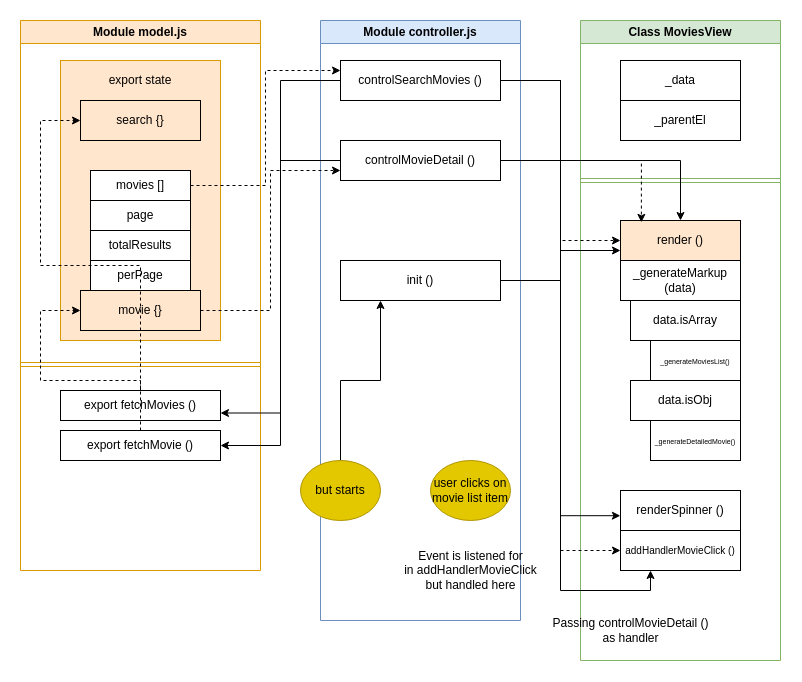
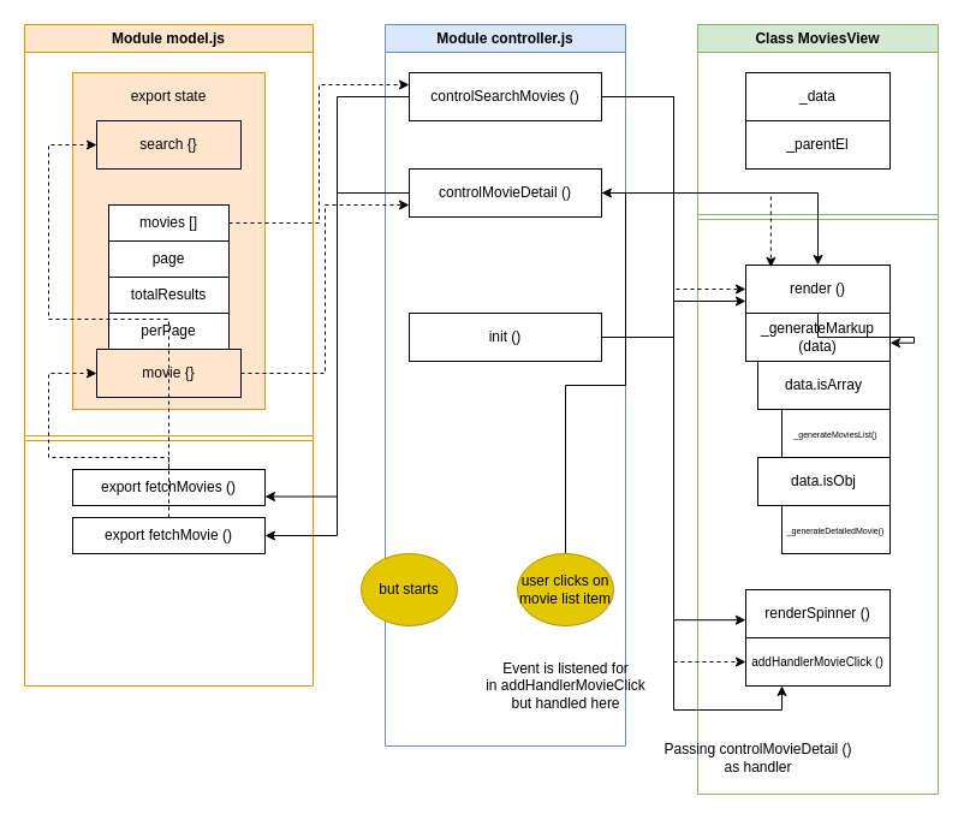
  <mxCell id="0" />
  <mxCell id="1" parent="0" />
  <mxCell id="2" value="Module model.js" style="swimlane;whiteSpace=wrap;html=1;fillColor=#ffe6cc;strokeColor=#d79b00;" parent="1" vertex="1"><mxGeometry x="20" y="20" width="240" height="550" as="geometry"><mxRectangle x="60" y="240" width="130" height="30" as="alternateBounds" /></mxGeometry></mxCell>
  <mxCell id="3" value="" style="rounded=0;whiteSpace=wrap;html=1;fillColor=#ffe6cc;strokeColor=#d79b00;" parent="2" vertex="1"><mxGeometry x="40" y="40" width="160" height="280" as="geometry" /></mxCell>
  <mxCell id="4" value="export state" style="rounded=0;whiteSpace=wrap;html=1;strokeColor=none;fillColor=none;" parent="2" vertex="1"><mxGeometry x="40" y="40" width="160" height="40" as="geometry" /></mxCell>
  <mxCell id="5" value="search {}" style="rounded=0;whiteSpace=wrap;html=1;fillColor=none;" parent="2" vertex="1"><mxGeometry x="60" y="80" width="120" height="40" as="geometry" /></mxCell>
  <mxCell id="6" value="page" style="rounded=0;whiteSpace=wrap;html=1;" parent="2" vertex="1"><mxGeometry x="70" y="180" width="100" height="30" as="geometry" /></mxCell>
  <mxCell id="7" value="totalResults" style="rounded=0;whiteSpace=wrap;html=1;" parent="2" vertex="1"><mxGeometry x="70" y="210" width="100" height="30" as="geometry" /></mxCell>
  <mxCell id="8" value="movies []" style="rounded=0;whiteSpace=wrap;html=1;" parent="2" vertex="1"><mxGeometry x="70" y="150" width="100" height="30" as="geometry" /></mxCell>
  <mxCell id="9" value="perPage" style="rounded=0;whiteSpace=wrap;html=1;" parent="2" vertex="1"><mxGeometry x="70" y="240" width="100" height="30" as="geometry" /></mxCell>
  <mxCell id="10" value="" style="shape=link;html=1;rounded=0;fillColor=#ffe6cc;strokeColor=#d79b00;" parent="2" edge="1"><mxGeometry width="100" relative="1" as="geometry"><mxPoint y="344" as="sourcePoint" /><mxPoint x="240" y="344" as="targetPoint" /></mxGeometry></mxCell>
  <mxCell id="11" style="edgeStyle=orthogonalEdgeStyle;rounded=0;orthogonalLoop=1;jettySize=auto;html=1;entryX=0;entryY=0.5;entryDx=0;entryDy=0;dashed=1;" parent="2" source="12" target="5" edge="1"><mxGeometry relative="1" as="geometry" /></mxCell>
  <mxCell id="12" value="export fetchMovies ()" style="rounded=0;whiteSpace=wrap;html=1;" parent="2" vertex="1"><mxGeometry x="40" y="370" width="160" height="30" as="geometry" /></mxCell>
  <mxCell id="13" style="edgeStyle=orthogonalEdgeStyle;rounded=0;orthogonalLoop=1;jettySize=auto;html=1;entryX=0;entryY=0.5;entryDx=0;entryDy=0;dashed=1;" parent="2" source="14" target="15" edge="1"><mxGeometry relative="1" as="geometry" /></mxCell>
  <mxCell id="14" value="export fetchMovie&amp;nbsp;&lt;span style=&quot;background-color: initial;&quot;&gt;()&lt;/span&gt;" style="rounded=0;whiteSpace=wrap;html=1;" parent="2" vertex="1"><mxGeometry x="40" y="410" width="160" height="30" as="geometry" /></mxCell>
  <mxCell id="15" value="movie {}" style="rounded=0;whiteSpace=wrap;html=1;fillColor=none;" parent="2" vertex="1"><mxGeometry x="60" y="270" width="120" height="40" as="geometry" /></mxCell>
  <mxCell id="16" value="Module controller.js" style="swimlane;whiteSpace=wrap;html=1;fillColor=#dae8fc;strokeColor=#6c8ebf;" parent="1" vertex="1"><mxGeometry x="320" y="20" width="200" height="600" as="geometry" /></mxCell>
  <mxCell id="17" value="controlSearchMovies ()" style="rounded=0;whiteSpace=wrap;html=1;" parent="16" vertex="1"><mxGeometry x="20" y="40" width="160" height="40" as="geometry" /></mxCell>
  <mxCell id="18" value="controlMovieDetail ()" style="rounded=0;whiteSpace=wrap;html=1;" parent="16" vertex="1"><mxGeometry x="20" y="120" width="160" height="40" as="geometry" /></mxCell>
  <mxCell id="19" value="init ()" style="rounded=0;whiteSpace=wrap;html=1;" parent="16" vertex="1"><mxGeometry x="20" y="240" width="160" height="40" as="geometry" /></mxCell>
  <mxCell id="20" value="Class MoviesView" style="swimlane;whiteSpace=wrap;html=1;fillColor=#d5e8d4;strokeColor=#82b366;" parent="1" vertex="1"><mxGeometry x="580" y="20" width="200" height="640" as="geometry" /></mxCell>
  <mxCell id="21" value="_data" style="rounded=0;whiteSpace=wrap;html=1;" parent="20" vertex="1"><mxGeometry x="40" y="40" width="120" height="40" as="geometry" /></mxCell>
  <mxCell id="22" value="_parentEl" style="rounded=0;whiteSpace=wrap;html=1;" parent="20" vertex="1"><mxGeometry x="40" y="80" width="120" height="40" as="geometry" /></mxCell>
- <mxCell id="23" value="render ()" style="rounded=0;whiteSpace=wrap;html=1;fillColor=#ffe6cc;" parent="20" vertex="1"><mxGeometry x="40" y="200" width="120" height="40" as="geometry" /></mxCell>
+ <mxCell id="23" value="render ()" style="rounded=0;whiteSpace=wrap;html=1;" parent="20" vertex="1"><mxGeometry x="40" y="200" width="120" height="40" as="geometry" /></mxCell>
  <mxCell id="24" value="" style="shape=link;html=1;rounded=0;entryX=1;entryY=0.5;entryDx=0;entryDy=0;exitX=0;exitY=0.5;exitDx=0;exitDy=0;fillColor=#d5e8d4;strokeColor=#82b366;" parent="20" edge="1"><mxGeometry width="100" relative="1" as="geometry"><mxPoint y="160" as="sourcePoint" /><mxPoint x="200" y="160" as="targetPoint" /></mxGeometry></mxCell>
  <mxCell id="25" value="_generateMarkup (data)" style="rounded=0;whiteSpace=wrap;html=1;" parent="20" vertex="1"><mxGeometry x="40" y="240" width="120" height="40" as="geometry" /></mxCell>
+ <mxCell id="26" style="edgeStyle=orthogonalEdgeStyle;rounded=0;orthogonalLoop=1;jettySize=auto;html=1;entryX=1;entryY=0.618;entryDx=0;entryDy=0;entryPerimeter=0;" parent="20" source="23" target="25" edge="1"><mxGeometry relative="1" as="geometry" /></mxCell>
  <mxCell id="27" value="renderSpinner ()" style="rounded=0;whiteSpace=wrap;html=1;" parent="20" vertex="1"><mxGeometry x="40" y="470" width="120" height="40" as="geometry" /></mxCell>
  <mxCell id="28" value="&lt;font style=&quot;font-size: 10px;&quot;&gt;addHandlerMovieClick ()&lt;/font&gt;" style="rounded=0;whiteSpace=wrap;html=1;" parent="20" vertex="1"><mxGeometry x="40" y="510" width="120" height="40" as="geometry" /></mxCell>
  <mxCell id="29" value="data.isArray" style="rounded=0;whiteSpace=wrap;html=1;" parent="20" vertex="1"><mxGeometry x="50" y="280" width="110" height="40" as="geometry" /></mxCell>
  <mxCell id="30" value="data.isObj" style="rounded=0;whiteSpace=wrap;html=1;" parent="20" vertex="1"><mxGeometry x="50" y="360" width="110" height="40" as="geometry" /></mxCell>
  <mxCell id="31" value="&lt;font style=&quot;font-size: 7px;&quot;&gt;_generateMoviesList()&lt;/font&gt;" style="rounded=0;whiteSpace=wrap;html=1;" parent="20" vertex="1"><mxGeometry x="70" y="320" width="90" height="40" as="geometry" /></mxCell>
  <mxCell id="32" value="&lt;font style=&quot;font-size: 7px;&quot;&gt;_generateDetailedMovie()&lt;/font&gt;" style="rounded=0;whiteSpace=wrap;html=1;" parent="20" vertex="1"><mxGeometry x="70" y="400" width="90" height="40" as="geometry" /></mxCell>
  <mxCell id="33" value="Passing controlMovieDetail ()&lt;div&gt;as handler&lt;/div&gt;" style="text;html=1;align=center;verticalAlign=middle;resizable=0;points=[];autosize=1;strokeColor=none;fillColor=none;" parent="20" vertex="1"><mxGeometry x="-40" y="590" width="180" height="40" as="geometry" /></mxCell>
  <mxCell id="34" style="edgeStyle=orthogonalEdgeStyle;rounded=0;orthogonalLoop=1;jettySize=auto;html=1;entryX=1;entryY=0.75;entryDx=0;entryDy=0;" parent="1" source="17" target="12" edge="1"><mxGeometry relative="1" as="geometry" /></mxCell>
  <mxCell id="35" style="edgeStyle=orthogonalEdgeStyle;rounded=0;orthogonalLoop=1;jettySize=auto;html=1;entryX=0;entryY=0.5;entryDx=0;entryDy=0;dashed=1;" parent="1" source="17" target="23" edge="1"><mxGeometry relative="1" as="geometry" /></mxCell>
  <mxCell id="36" style="edgeStyle=orthogonalEdgeStyle;rounded=0;orthogonalLoop=1;jettySize=auto;html=1;entryX=-0.001;entryY=0.63;entryDx=0;entryDy=0;entryPerimeter=0;" parent="1" source="17" target="27" edge="1"><mxGeometry relative="1" as="geometry" /></mxCell>
+ <mxCell id="37" style="edgeStyle=orthogonalEdgeStyle;rounded=0;orthogonalLoop=1;jettySize=auto;html=1;entryX=1;entryY=0.5;entryDx=0;entryDy=0;" parent="1" source="38" target="18" edge="1"><mxGeometry relative="1" as="geometry" /></mxCell>
  <mxCell id="38" value="user clicks on&lt;div&gt;movie list item&lt;/div&gt;" style="ellipse;whiteSpace=wrap;html=1;fillColor=#e3c800;strokeColor=#B09500;fontColor=#000000;" parent="1" vertex="1"><mxGeometry x="430" y="460" width="80" height="60" as="geometry" /></mxCell>
  <mxCell id="39" style="edgeStyle=orthogonalEdgeStyle;rounded=0;orthogonalLoop=1;jettySize=auto;html=1;entryX=1;entryY=0.5;entryDx=0;entryDy=0;" parent="1" source="18" target="14" edge="1"><mxGeometry relative="1" as="geometry" /></mxCell>
  <mxCell id="40" style="edgeStyle=orthogonalEdgeStyle;rounded=0;orthogonalLoop=1;jettySize=auto;html=1;entryX=0;entryY=0.75;entryDx=0;entryDy=0;" parent="1" source="17" target="23" edge="1"><mxGeometry relative="1" as="geometry" /></mxCell>
  <mxCell id="41" style="edgeStyle=orthogonalEdgeStyle;rounded=0;orthogonalLoop=1;jettySize=auto;html=1;entryX=0;entryY=0.75;entryDx=0;entryDy=0;dashed=1;" parent="1" source="15" target="18" edge="1"><mxGeometry relative="1" as="geometry" /></mxCell>
  <mxCell id="42" style="edgeStyle=orthogonalEdgeStyle;rounded=0;orthogonalLoop=1;jettySize=auto;html=1;entryX=0.174;entryY=0.046;entryDx=0;entryDy=0;entryPerimeter=0;dashed=1;" parent="1" source="18" target="23" edge="1"><mxGeometry relative="1" as="geometry" /></mxCell>
  <mxCell id="43" style="edgeStyle=orthogonalEdgeStyle;rounded=0;orthogonalLoop=1;jettySize=auto;html=1;entryX=0;entryY=0.5;entryDx=0;entryDy=0;dashed=1;" parent="1" source="18" target="28" edge="1"><mxGeometry relative="1" as="geometry" /></mxCell>
- <mxCell id="44" style="edgeStyle=orthogonalEdgeStyle;rounded=0;orthogonalLoop=1;jettySize=auto;html=1;entryX=0.25;entryY=1;entryDx=0;entryDy=0;" parent="1" source="45" target="19" edge="1"><mxGeometry relative="1" as="geometry" /></mxCell>
  <mxCell id="45" value="but starts" style="ellipse;whiteSpace=wrap;html=1;fillColor=#e3c800;strokeColor=#B09500;fontColor=#000000;" parent="1" vertex="1"><mxGeometry x="300" y="460" width="80" height="60" as="geometry" /></mxCell>
  <mxCell id="46" style="edgeStyle=orthogonalEdgeStyle;rounded=0;orthogonalLoop=1;jettySize=auto;html=1;entryX=0.25;entryY=1;entryDx=0;entryDy=0;" parent="1" source="19" target="28" edge="1"><mxGeometry relative="1" as="geometry" /></mxCell>
  <mxCell id="47" value="Event is listened for&lt;div&gt;in addHandlerMovieClick&lt;/div&gt;&lt;div&gt;but handled here&lt;/div&gt;" style="text;html=1;align=center;verticalAlign=middle;resizable=0;points=[];autosize=1;strokeColor=none;fillColor=none;" parent="1" vertex="1"><mxGeometry x="390" y="540" width="160" height="60" as="geometry" /></mxCell>
  <mxCell id="48" style="edgeStyle=orthogonalEdgeStyle;rounded=0;orthogonalLoop=1;jettySize=auto;html=1;entryX=0;entryY=0.25;entryDx=0;entryDy=0;dashed=1;" parent="1" source="8" target="17" edge="1"><mxGeometry relative="1" as="geometry" /></mxCell>
  <mxCell id="49" style="edgeStyle=orthogonalEdgeStyle;rounded=0;orthogonalLoop=1;jettySize=auto;html=1;entryX=0.5;entryY=0;entryDx=0;entryDy=0;" edge="1" parent="1" source="18" target="23"><mxGeometry relative="1" as="geometry" /></mxCell>
